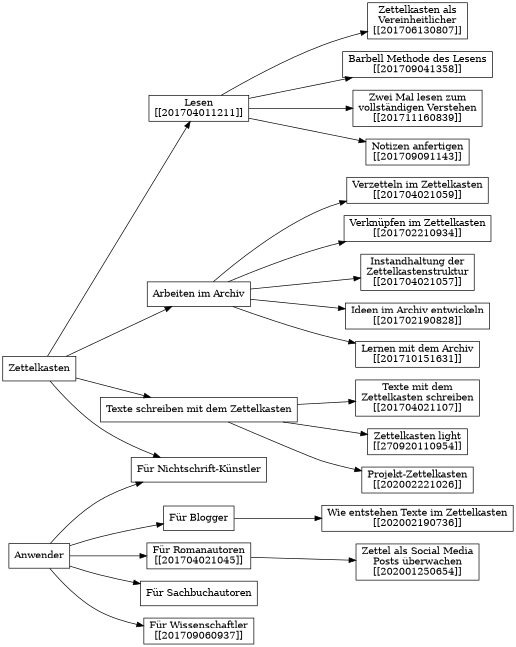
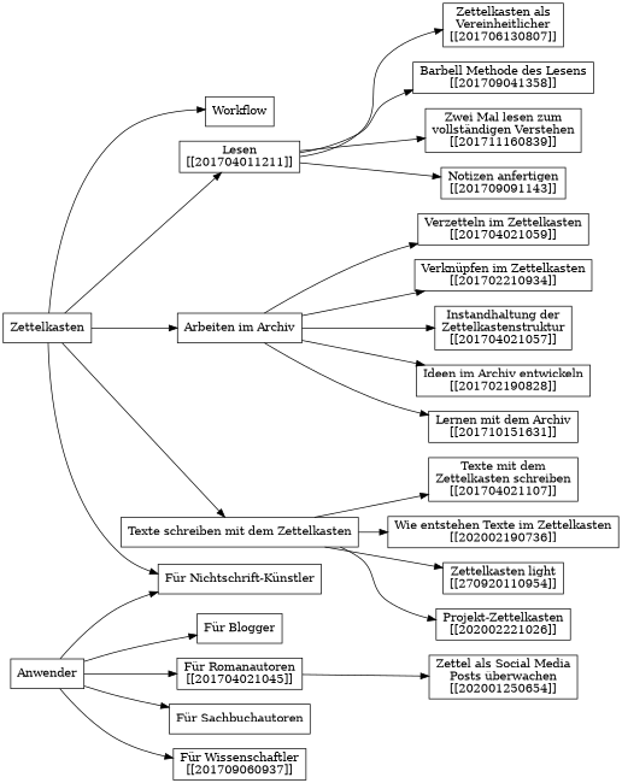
  digraph {
    rankdir=LR
    splines=true
    node [shape=box]
    Zettelkasten
+   Workflow
    "Lesen\n[[201704011211]]"
    "Arbeiten im Archiv"
    "Texte schreiben mit dem Zettelkasten"
    "Für Nichtschrift-Künstler"
    "Zettelkasten als\nVereinheitlicher\n[[201706130807]]"
    "Barbell Methode des Lesens\n[[201709041358]]"
    "Zwei Mal lesen zum\nvollständigen Verstehen\n[[201711160839]]"
    "Notizen anfertigen\n[[201709091143]]"
    "Verzetteln im Zettelkasten\n[[201704021059]]"
    "Verknüpfen im Zettelkasten\n[[201702210934]]"
    "Instandhaltung der\nZettelkastenstruktur\n[[201704021057]]"
    "Ideen im Archiv entwickeln\n[[201702190828]]"
    "Lernen mit dem Archiv\n[[201710151631]]"
    "Texte mit dem\nZettelkasten schreiben\n[[201704021107]]"
    "Wie entstehen Texte im Zettelkasten\n[[202002190736]]"
    "Zettelkasten light\n[[270920110954]]"
    "Projekt-Zettelkasten\n[[202002221026]]"
    Anwender
    "Für Blogger"
    "Für Romanautoren\n[[201704021045]]"
    "Für Sachbuchautoren"
    "Für Wissenschaftler\n[[201709060937]]"
    "Zettel als Social Media\nPosts überwachen\n[[202001250654]]"
+   Zettelkasten -> Workflow
    Zettelkasten -> "Lesen\n[[201704011211]]"
    Zettelkasten -> "Arbeiten im Archiv"
    Zettelkasten -> "Texte schreiben mit dem Zettelkasten"
    Zettelkasten -> "Für Nichtschrift-Künstler"
    "Lesen\n[[201704011211]]" -> "Zettelkasten als\nVereinheitlicher\n[[201706130807]]"
    "Lesen\n[[201704011211]]" -> "Barbell Methode des Lesens\n[[201709041358]]"
    "Lesen\n[[201704011211]]" -> "Zwei Mal lesen zum\nvollständigen Verstehen\n[[201711160839]]"
    "Lesen\n[[201704011211]]" -> "Notizen anfertigen\n[[201709091143]]"
    "Arbeiten im Archiv" -> "Verzetteln im Zettelkasten\n[[201704021059]]"
    "Arbeiten im Archiv" -> "Verknüpfen im Zettelkasten\n[[201702210934]]"
    "Arbeiten im Archiv" -> "Instandhaltung der\nZettelkastenstruktur\n[[201704021057]]"
    "Arbeiten im Archiv" -> "Ideen im Archiv entwickeln\n[[201702190828]]"
    "Arbeiten im Archiv" -> "Lernen mit dem Archiv\n[[201710151631]]"
    "Texte schreiben mit dem Zettelkasten" -> "Texte mit dem\nZettelkasten schreiben\n[[201704021107]]"
-   "Für Blogger" -> "Wie entstehen Texte im Zettelkasten\n[[202002190736]]"
+   "Texte schreiben mit dem Zettelkasten" -> "Wie entstehen Texte im Zettelkasten\n[[202002190736]]"
    "Texte schreiben mit dem Zettelkasten" -> "Zettelkasten light\n[[270920110954]]"
    "Texte schreiben mit dem Zettelkasten" -> "Projekt-Zettelkasten\n[[202002221026]]"
    Anwender -> "Für Nichtschrift-Künstler"
    Anwender -> "Für Blogger"
    Anwender -> "Für Romanautoren\n[[201704021045]]"
    Anwender -> "Für Sachbuchautoren"
    Anwender -> "Für Wissenschaftler\n[[201709060937]]"
    "Für Romanautoren\n[[201704021045]]" -> "Zettel als Social Media\nPosts überwachen\n[[202001250654]]"
  }
